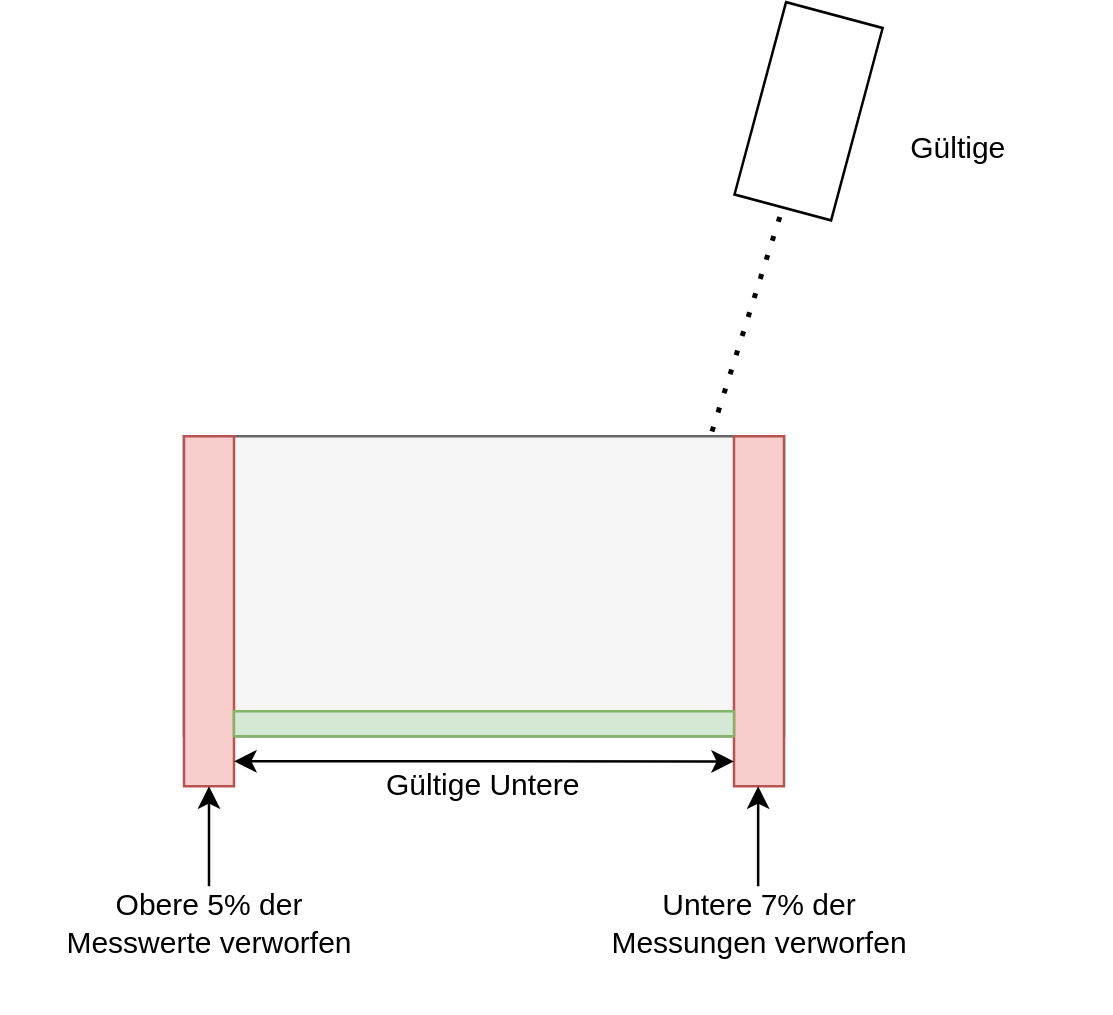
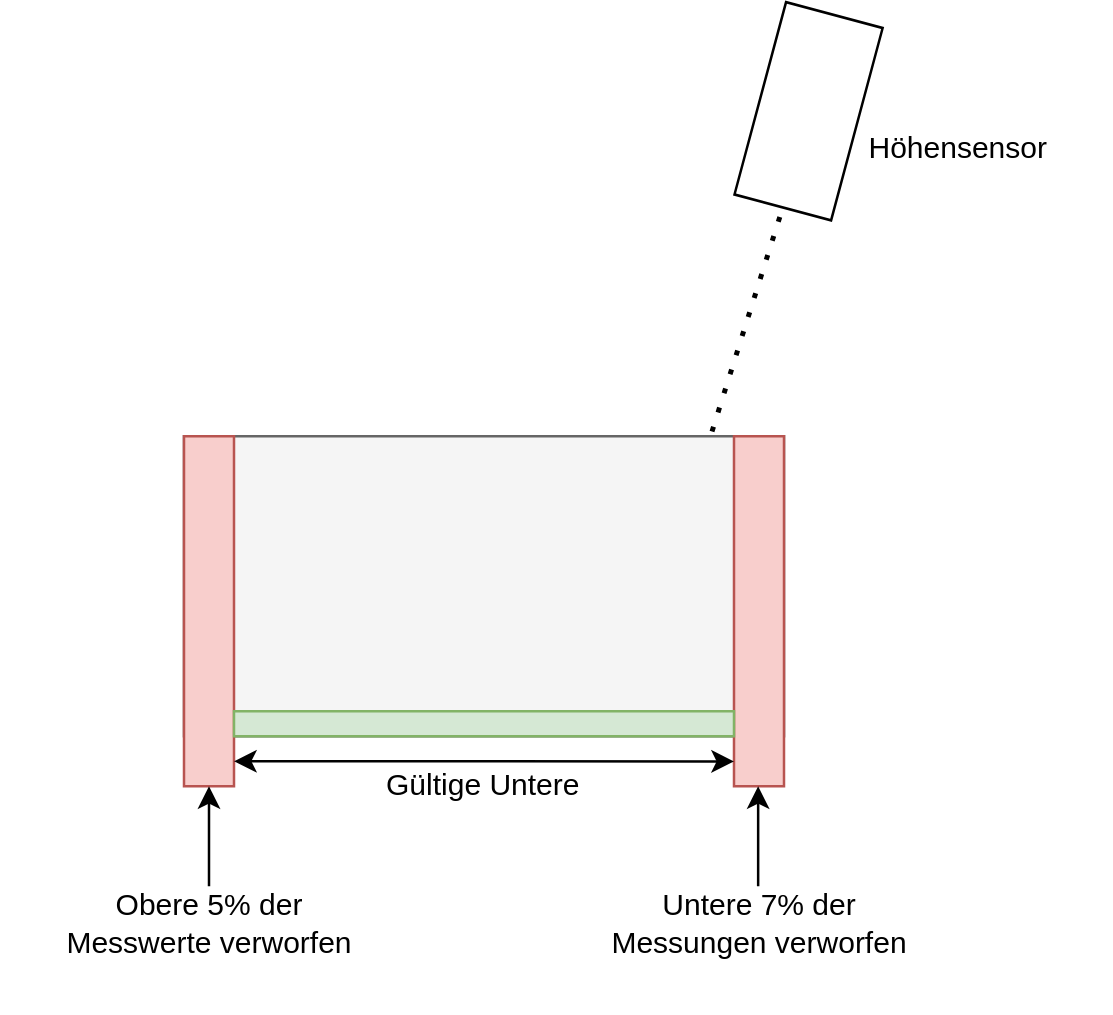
  <mxCell id="0" />
  <mxCell id="1" parent="0" />
  <mxCell id="2" value="" style="rounded=0;whiteSpace=wrap;html=1;fillColor=#f5f5f5;fontColor=#333333;strokeColor=#666666;" vertex="1" parent="1"><mxGeometry x="73" y="170" width="240" height="120" as="geometry" /></mxCell>
  <mxCell id="3" value="" style="rounded=0;whiteSpace=wrap;html=1;fillColor=#f8cecc;strokeColor=#b85450;" vertex="1" parent="1"><mxGeometry x="73" y="170" width="20" height="140" as="geometry" /></mxCell>
  <mxCell id="4" value="" style="rounded=0;whiteSpace=wrap;html=1;fillColor=#f8cecc;strokeColor=#b85450;" vertex="1" parent="1"><mxGeometry x="293" y="170" width="20" height="140" as="geometry" /></mxCell>
  <mxCell id="5" value="" style="endArrow=classic;startArrow=classic;html=1;rounded=0;entryX=0;entryY=0.929;entryDx=0;entryDy=0;entryPerimeter=0;" edge="1" parent="1" target="4"><mxGeometry width="50" height="50" relative="1" as="geometry"><mxPoint x="93" y="300" as="sourcePoint" /><mxPoint x="213" y="300" as="targetPoint" /></mxGeometry></mxCell>
  <mxCell id="6" value="" style="rounded=0;whiteSpace=wrap;html=1;fillColor=#d5e8d4;strokeColor=#82b366;" vertex="1" parent="1"><mxGeometry x="93" y="280" width="200" height="10" as="geometry" /></mxCell>
  <mxCell id="7" value="" style="endArrow=none;dashed=1;html=1;dashPattern=1 3;strokeWidth=2;rounded=0;exitX=0.88;exitY=-0.016;exitDx=0;exitDy=0;exitPerimeter=0;entryX=0;entryY=0.5;entryDx=0;entryDy=0;" edge="1" parent="1" source="2" target="8"><mxGeometry width="50" height="50" relative="1" as="geometry"><mxPoint x="393" y="120" as="sourcePoint" /><mxPoint x="283" y="70" as="targetPoint" /></mxGeometry></mxCell>
  <mxCell id="8" value="" style="rounded=0;whiteSpace=wrap;html=1;rotation=-75;" vertex="1" parent="1"><mxGeometry x="283" y="20" width="79.66" height="40" as="geometry" /></mxCell>
- <mxCell id="9" value="Gültige" style="text;html=1;strokeColor=none;fillColor=none;align=center;verticalAlign=middle;whiteSpace=wrap;rounded=0;" vertex="1" parent="1"><mxGeometry x="343" y="40" width="80" height="30" as="geometry" /></mxCell>
+ <mxCell id="9" value="Höhensensor" style="text;html=1;strokeColor=none;fillColor=none;align=center;verticalAlign=middle;whiteSpace=wrap;rounded=0;" vertex="1" parent="1"><mxGeometry x="343" y="40" width="80" height="30" as="geometry" /></mxCell>
  <mxCell id="10" value="Gültige Untere" style="text;html=1;strokeColor=none;fillColor=none;align=center;verticalAlign=middle;whiteSpace=wrap;rounded=0;" vertex="1" parent="1"><mxGeometry x="128" y="300" width="130" height="20" as="geometry" /></mxCell>
  <mxCell id="11" value="" style="endArrow=classic;html=1;rounded=0;entryX=0.5;entryY=1;entryDx=0;entryDy=0;" edge="1" parent="1" target="3"><mxGeometry width="50" height="50" relative="1" as="geometry"><mxPoint x="83" y="350" as="sourcePoint" /><mxPoint x="43" y="340" as="targetPoint" /></mxGeometry></mxCell>
  <mxCell id="12" value="" style="endArrow=classic;html=1;rounded=0;entryX=0.5;entryY=1;entryDx=0;entryDy=0;" edge="1" parent="1"><mxGeometry width="50" height="50" relative="1" as="geometry"><mxPoint x="302.66" y="350" as="sourcePoint" /><mxPoint x="302.66" y="310" as="targetPoint" /></mxGeometry></mxCell>
  <mxCell id="13" value="Obere 5% der Messwerte verworfen" style="text;html=1;strokeColor=none;fillColor=none;align=center;verticalAlign=middle;whiteSpace=wrap;rounded=0;" vertex="1" parent="1"><mxGeometry x="20.5" y="350" width="125" height="30" as="geometry" /></mxCell>
  <mxCell id="14" value="Untere 7% der Messungen verworfen" style="text;html=1;strokeColor=none;fillColor=none;align=center;verticalAlign=middle;whiteSpace=wrap;rounded=0;" vertex="1" parent="1"><mxGeometry x="240.5" y="350" width="125" height="30" as="geometry" /></mxCell>
